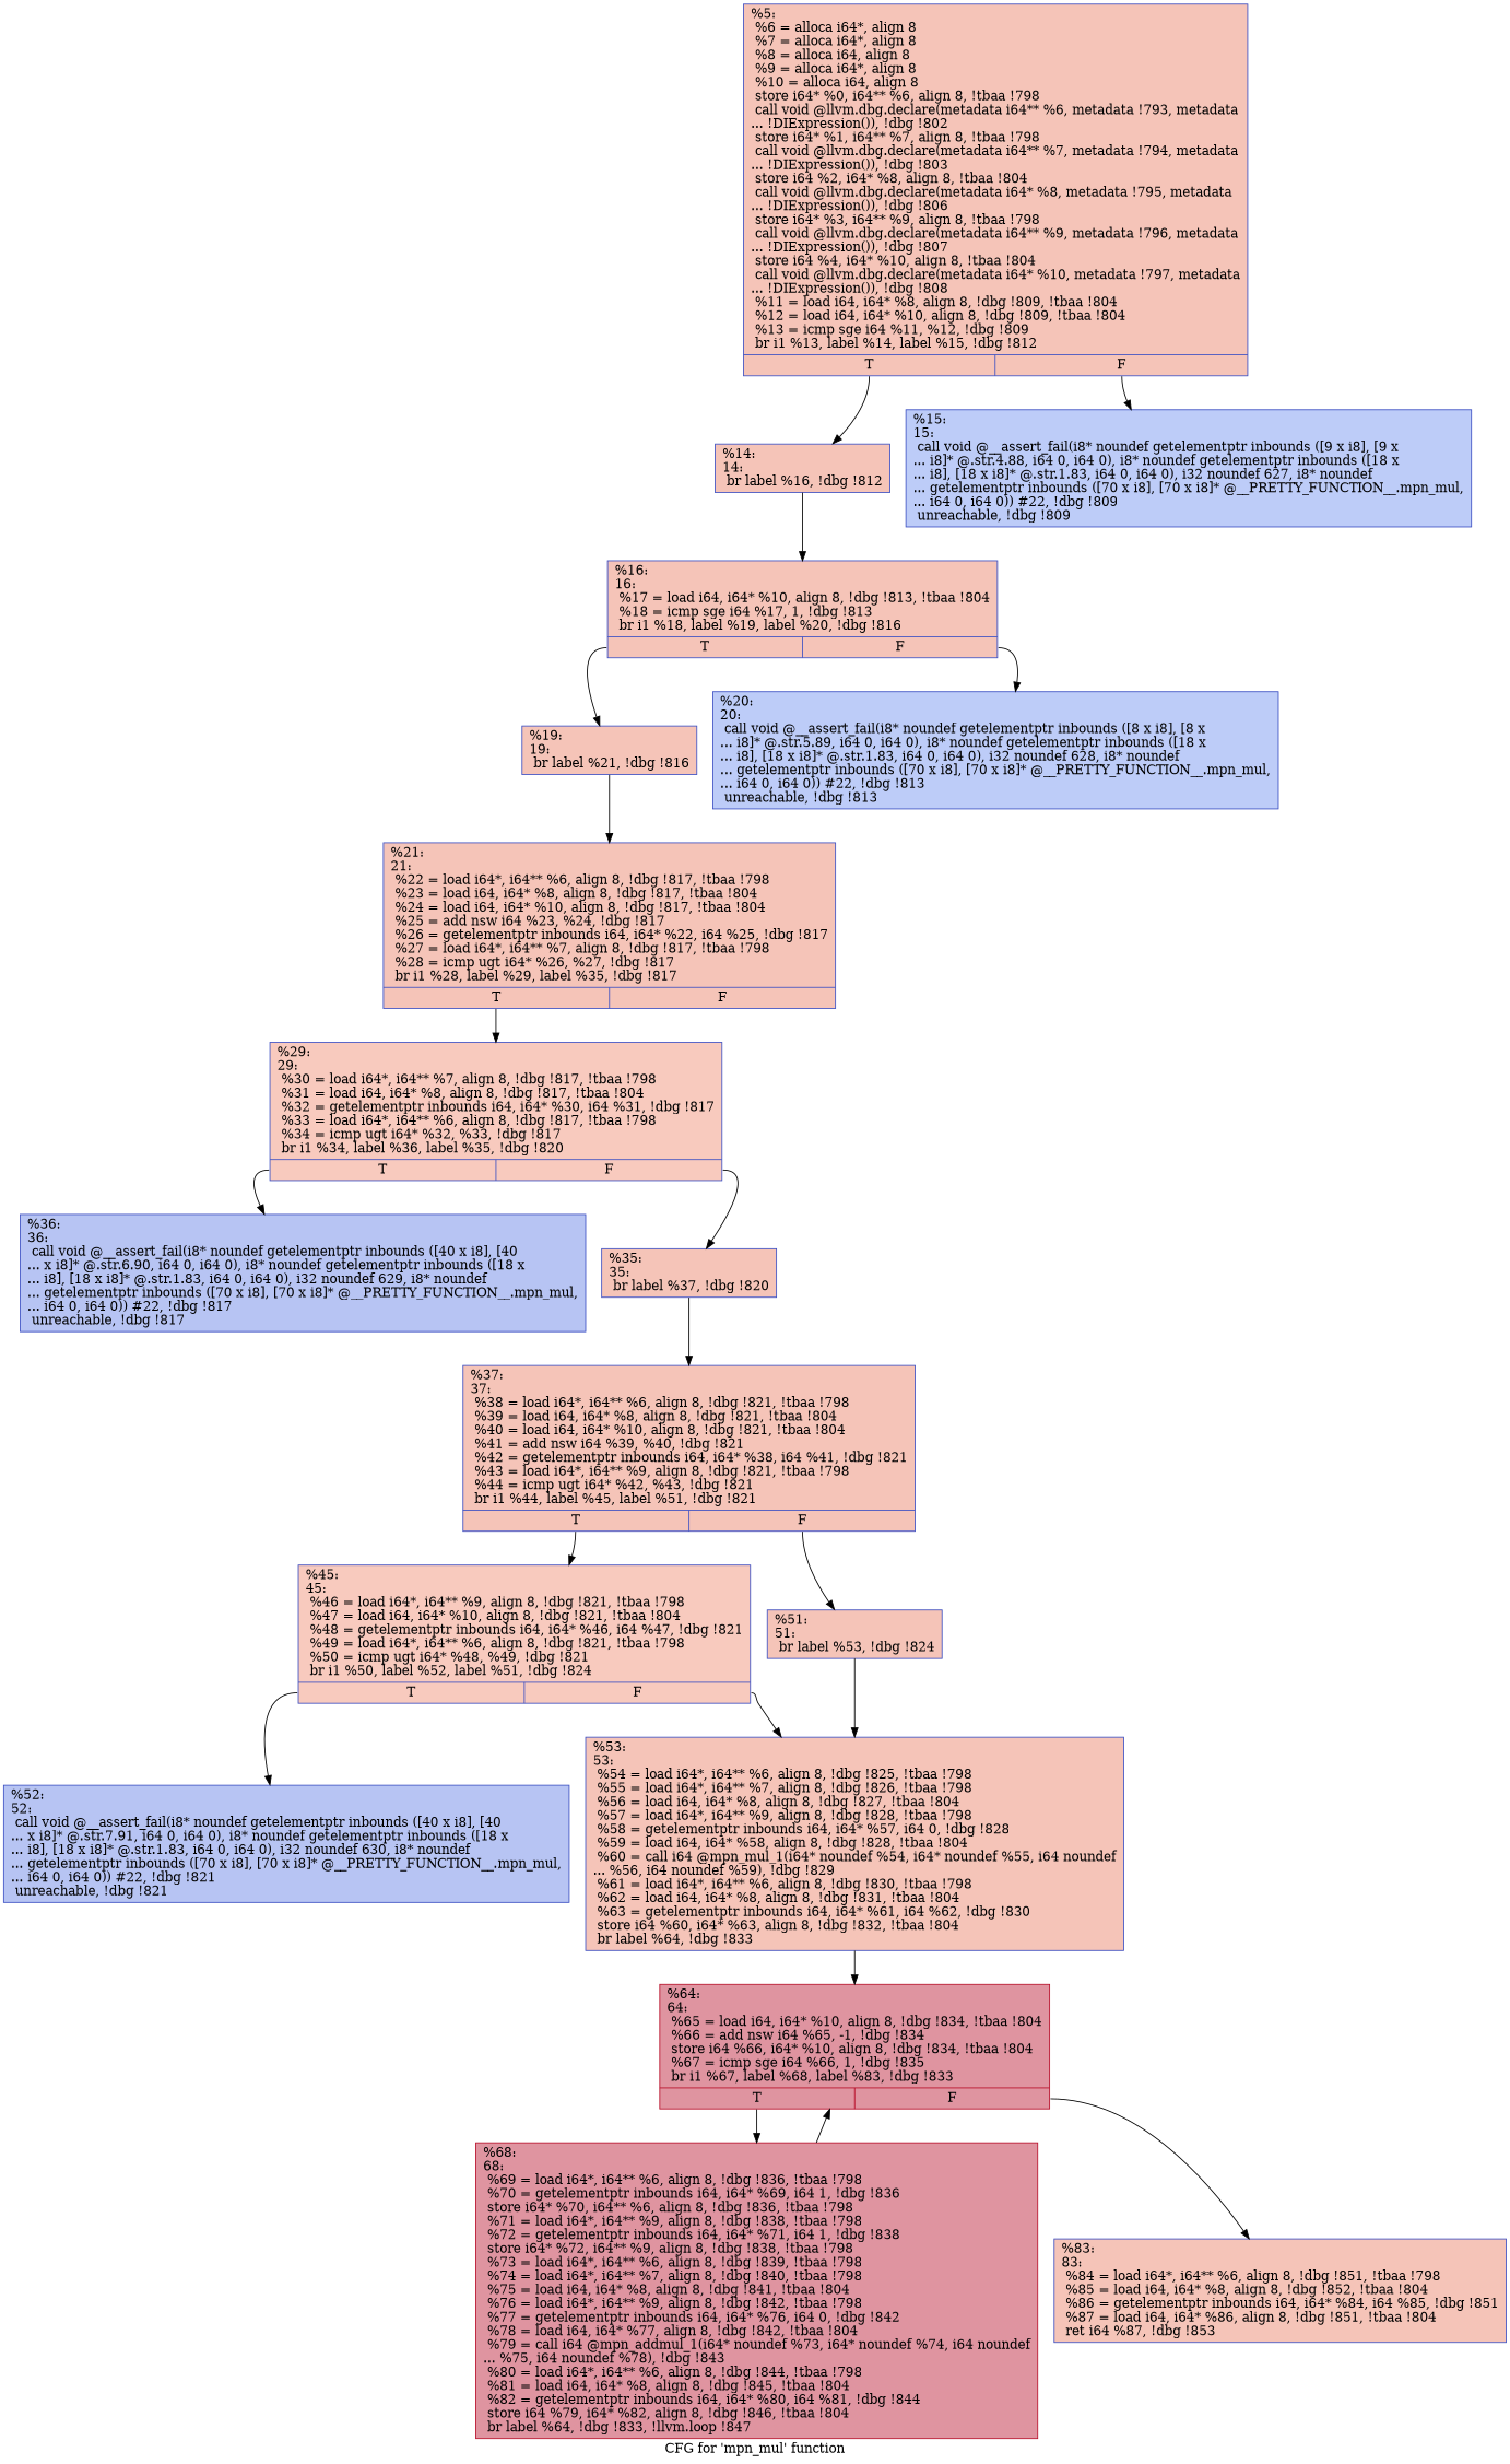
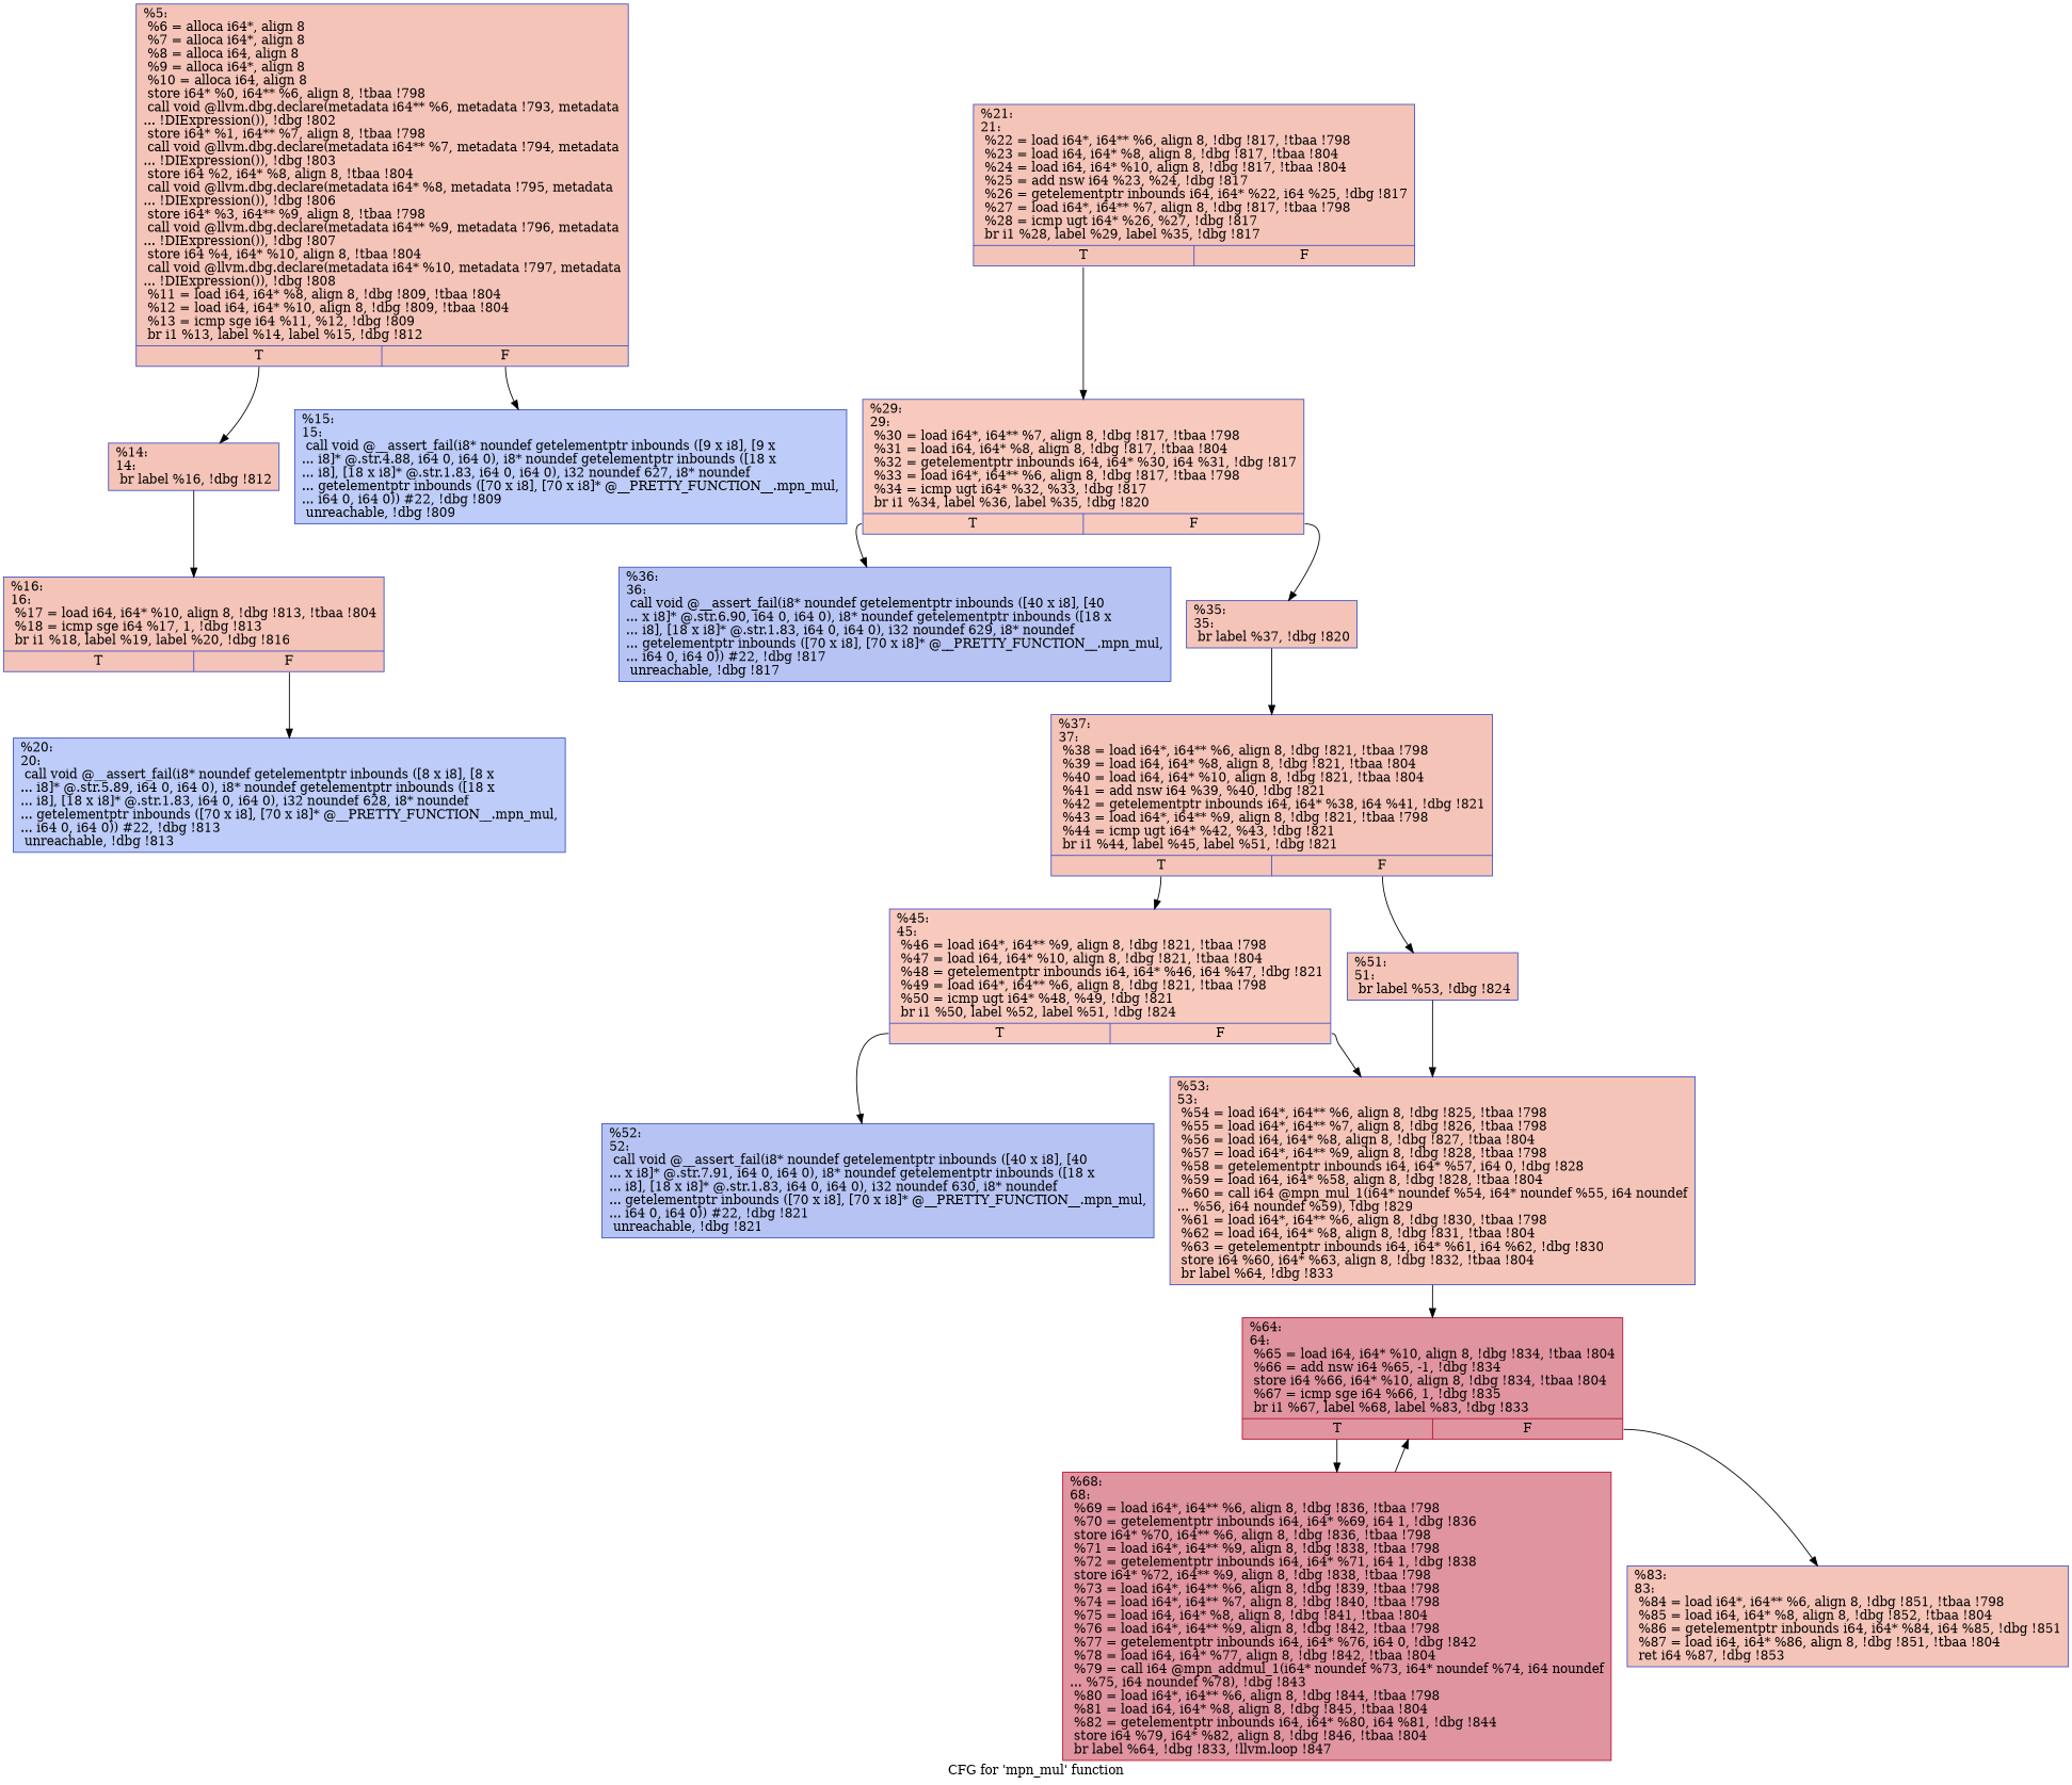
  digraph {
    label="CFG for 'mpn_mul' function"
    node [color="#3d50c3ff" fillcolor="#e97a5f70" shape=record style=filled]
    edge [tailport=s0]
    n1 [label="{%5:\l  %6 = alloca i64*, align 8\l  %7 = alloca i64*, align 8\l  %8 = alloca i64, align 8\l  %9 = alloca i64*, align 8\l  %10 = alloca i64, align 8\l  store i64* %0, i64** %6, align 8, !tbaa !798\l  call void @llvm.dbg.declare(metadata i64** %6, metadata !793, metadata\l... !DIExpression()), !dbg !802\l  store i64* %1, i64** %7, align 8, !tbaa !798\l  call void @llvm.dbg.declare(metadata i64** %7, metadata !794, metadata\l... !DIExpression()), !dbg !803\l  store i64 %2, i64* %8, align 8, !tbaa !804\l  call void @llvm.dbg.declare(metadata i64* %8, metadata !795, metadata\l... !DIExpression()), !dbg !806\l  store i64* %3, i64** %9, align 8, !tbaa !798\l  call void @llvm.dbg.declare(metadata i64** %9, metadata !796, metadata\l... !DIExpression()), !dbg !807\l  store i64 %4, i64* %10, align 8, !tbaa !804\l  call void @llvm.dbg.declare(metadata i64* %10, metadata !797, metadata\l... !DIExpression()), !dbg !808\l  %11 = load i64, i64* %8, align 8, !dbg !809, !tbaa !804\l  %12 = load i64, i64* %10, align 8, !dbg !809, !tbaa !804\l  %13 = icmp sge i64 %11, %12, !dbg !809\l  br i1 %13, label %14, label %15, !dbg !812\l|{<s0>T|<s1>F}}"]
    n2 [label="{%14:\l14:                                               \l  br label %16, !dbg !812\l}"]
    n3 [fillcolor="#6a8bef70" label="{%15:\l15:                                               \l  call void @__assert_fail(i8* noundef getelementptr inbounds ([9 x i8], [9 x\l... i8]* @.str.4.88, i64 0, i64 0), i8* noundef getelementptr inbounds ([18 x\l... i8], [18 x i8]* @.str.1.83, i64 0, i64 0), i32 noundef 627, i8* noundef\l... getelementptr inbounds ([70 x i8], [70 x i8]* @__PRETTY_FUNCTION__.mpn_mul,\l... i64 0, i64 0)) #22, !dbg !809\l  unreachable, !dbg !809\l}"]
    n4 [label="{%16:\l16:                                               \l  %17 = load i64, i64* %10, align 8, !dbg !813, !tbaa !804\l  %18 = icmp sge i64 %17, 1, !dbg !813\l  br i1 %18, label %19, label %20, !dbg !816\l|{<s0>T|<s1>F}}"]
-   n5 [label="{%19:\l19:                                               \l  br label %21, !dbg !816\l}"]
    n6 [fillcolor="#6a8bef70" label="{%20:\l20:                                               \l  call void @__assert_fail(i8* noundef getelementptr inbounds ([8 x i8], [8 x\l... i8]* @.str.5.89, i64 0, i64 0), i8* noundef getelementptr inbounds ([18 x\l... i8], [18 x i8]* @.str.1.83, i64 0, i64 0), i32 noundef 628, i8* noundef\l... getelementptr inbounds ([70 x i8], [70 x i8]* @__PRETTY_FUNCTION__.mpn_mul,\l... i64 0, i64 0)) #22, !dbg !813\l  unreachable, !dbg !813\l}"]
    n7 [label="{%21:\l21:                                               \l  %22 = load i64*, i64** %6, align 8, !dbg !817, !tbaa !798\l  %23 = load i64, i64* %8, align 8, !dbg !817, !tbaa !804\l  %24 = load i64, i64* %10, align 8, !dbg !817, !tbaa !804\l  %25 = add nsw i64 %23, %24, !dbg !817\l  %26 = getelementptr inbounds i64, i64* %22, i64 %25, !dbg !817\l  %27 = load i64*, i64** %7, align 8, !dbg !817, !tbaa !798\l  %28 = icmp ugt i64* %26, %27, !dbg !817\l  br i1 %28, label %29, label %35, !dbg !817\l|{<s0>T|<s1>F}}"]
    n8 [fillcolor="#ef886b70" label="{%29:\l29:                                               \l  %30 = load i64*, i64** %7, align 8, !dbg !817, !tbaa !798\l  %31 = load i64, i64* %8, align 8, !dbg !817, !tbaa !804\l  %32 = getelementptr inbounds i64, i64* %30, i64 %31, !dbg !817\l  %33 = load i64*, i64** %6, align 8, !dbg !817, !tbaa !798\l  %34 = icmp ugt i64* %32, %33, !dbg !817\l  br i1 %34, label %36, label %35, !dbg !820\l|{<s0>T|<s1>F}}"]
    n9 [label="{%35:\l35:                                               \l  br label %37, !dbg !820\l}"]
    n10 [fillcolor="#5b7ae570" label="{%36:\l36:                                               \l  call void @__assert_fail(i8* noundef getelementptr inbounds ([40 x i8], [40\l... x i8]* @.str.6.90, i64 0, i64 0), i8* noundef getelementptr inbounds ([18 x\l... i8], [18 x i8]* @.str.1.83, i64 0, i64 0), i32 noundef 629, i8* noundef\l... getelementptr inbounds ([70 x i8], [70 x i8]* @__PRETTY_FUNCTION__.mpn_mul,\l... i64 0, i64 0)) #22, !dbg !817\l  unreachable, !dbg !817\l}"]
    n11 [label="{%37:\l37:                                               \l  %38 = load i64*, i64** %6, align 8, !dbg !821, !tbaa !798\l  %39 = load i64, i64* %8, align 8, !dbg !821, !tbaa !804\l  %40 = load i64, i64* %10, align 8, !dbg !821, !tbaa !804\l  %41 = add nsw i64 %39, %40, !dbg !821\l  %42 = getelementptr inbounds i64, i64* %38, i64 %41, !dbg !821\l  %43 = load i64*, i64** %9, align 8, !dbg !821, !tbaa !798\l  %44 = icmp ugt i64* %42, %43, !dbg !821\l  br i1 %44, label %45, label %51, !dbg !821\l|{<s0>T|<s1>F}}"]
    n12 [fillcolor="#ef886b70" label="{%45:\l45:                                               \l  %46 = load i64*, i64** %9, align 8, !dbg !821, !tbaa !798\l  %47 = load i64, i64* %10, align 8, !dbg !821, !tbaa !804\l  %48 = getelementptr inbounds i64, i64* %46, i64 %47, !dbg !821\l  %49 = load i64*, i64** %6, align 8, !dbg !821, !tbaa !798\l  %50 = icmp ugt i64* %48, %49, !dbg !821\l  br i1 %50, label %52, label %51, !dbg !824\l|{<s0>T|<s1>F}}"]
    n13 [label="{%51:\l51:                                               \l  br label %53, !dbg !824\l}"]
    n14 [fillcolor="#5b7ae570" label="{%52:\l52:                                               \l  call void @__assert_fail(i8* noundef getelementptr inbounds ([40 x i8], [40\l... x i8]* @.str.7.91, i64 0, i64 0), i8* noundef getelementptr inbounds ([18 x\l... i8], [18 x i8]* @.str.1.83, i64 0, i64 0), i32 noundef 630, i8* noundef\l... getelementptr inbounds ([70 x i8], [70 x i8]* @__PRETTY_FUNCTION__.mpn_mul,\l... i64 0, i64 0)) #22, !dbg !821\l  unreachable, !dbg !821\l}"]
    n15 [label="{%53:\l53:                                               \l  %54 = load i64*, i64** %6, align 8, !dbg !825, !tbaa !798\l  %55 = load i64*, i64** %7, align 8, !dbg !826, !tbaa !798\l  %56 = load i64, i64* %8, align 8, !dbg !827, !tbaa !804\l  %57 = load i64*, i64** %9, align 8, !dbg !828, !tbaa !798\l  %58 = getelementptr inbounds i64, i64* %57, i64 0, !dbg !828\l  %59 = load i64, i64* %58, align 8, !dbg !828, !tbaa !804\l  %60 = call i64 @mpn_mul_1(i64* noundef %54, i64* noundef %55, i64 noundef\l... %56, i64 noundef %59), !dbg !829\l  %61 = load i64*, i64** %6, align 8, !dbg !830, !tbaa !798\l  %62 = load i64, i64* %8, align 8, !dbg !831, !tbaa !804\l  %63 = getelementptr inbounds i64, i64* %61, i64 %62, !dbg !830\l  store i64 %60, i64* %63, align 8, !dbg !832, !tbaa !804\l  br label %64, !dbg !833\l}"]
    n16 [color="#b70d28ff" fillcolor="#b70d2870" label="{%64:\l64:                                               \l  %65 = load i64, i64* %10, align 8, !dbg !834, !tbaa !804\l  %66 = add nsw i64 %65, -1, !dbg !834\l  store i64 %66, i64* %10, align 8, !dbg !834, !tbaa !804\l  %67 = icmp sge i64 %66, 1, !dbg !835\l  br i1 %67, label %68, label %83, !dbg !833\l|{<s0>T|<s1>F}}"]
    n17 [color="#b70d28ff" fillcolor="#b70d2870" label="{%68:\l68:                                               \l  %69 = load i64*, i64** %6, align 8, !dbg !836, !tbaa !798\l  %70 = getelementptr inbounds i64, i64* %69, i64 1, !dbg !836\l  store i64* %70, i64** %6, align 8, !dbg !836, !tbaa !798\l  %71 = load i64*, i64** %9, align 8, !dbg !838, !tbaa !798\l  %72 = getelementptr inbounds i64, i64* %71, i64 1, !dbg !838\l  store i64* %72, i64** %9, align 8, !dbg !838, !tbaa !798\l  %73 = load i64*, i64** %6, align 8, !dbg !839, !tbaa !798\l  %74 = load i64*, i64** %7, align 8, !dbg !840, !tbaa !798\l  %75 = load i64, i64* %8, align 8, !dbg !841, !tbaa !804\l  %76 = load i64*, i64** %9, align 8, !dbg !842, !tbaa !798\l  %77 = getelementptr inbounds i64, i64* %76, i64 0, !dbg !842\l  %78 = load i64, i64* %77, align 8, !dbg !842, !tbaa !804\l  %79 = call i64 @mpn_addmul_1(i64* noundef %73, i64* noundef %74, i64 noundef\l... %75, i64 noundef %78), !dbg !843\l  %80 = load i64*, i64** %6, align 8, !dbg !844, !tbaa !798\l  %81 = load i64, i64* %8, align 8, !dbg !845, !tbaa !804\l  %82 = getelementptr inbounds i64, i64* %80, i64 %81, !dbg !844\l  store i64 %79, i64* %82, align 8, !dbg !846, !tbaa !804\l  br label %64, !dbg !833, !llvm.loop !847\l}"]
    n18 [label="{%83:\l83:                                               \l  %84 = load i64*, i64** %6, align 8, !dbg !851, !tbaa !798\l  %85 = load i64, i64* %8, align 8, !dbg !852, !tbaa !804\l  %86 = getelementptr inbounds i64, i64* %84, i64 %85, !dbg !851\l  %87 = load i64, i64* %86, align 8, !dbg !851, !tbaa !804\l  ret i64 %87, !dbg !853\l}"]
    n1 -> n2
    n1 -> n3 [tailport=s1]
    n2 -> n4
-   n4 -> n5
    n4 -> n6 [tailport=s1]
-   n5 -> n7
    n7 -> n8
    n8 -> n9 [tailport=s1]
    n8 -> n10
    n9 -> n11
    n11 -> n12
    n11 -> n13 [tailport=s1]
    n12 -> n14
    n12 -> n15 [tailport=s1]
    n13 -> n15
    n15 -> n16
    n16 -> n17
    n16 -> n18 [tailport=s1]
    n17 -> n16
  }
